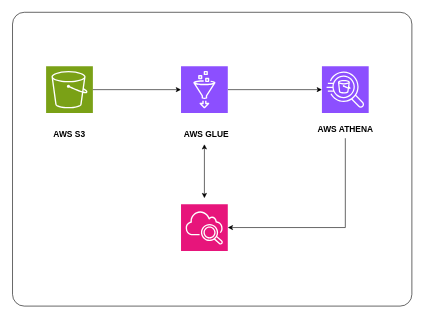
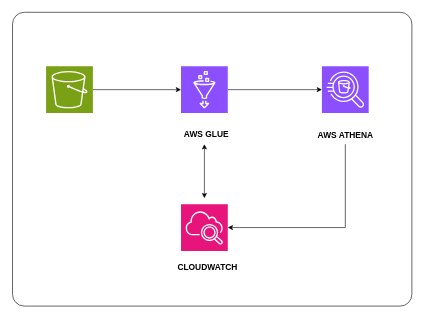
  <mxCell id="0" />
  <mxCell id="1" parent="0" />
  <mxCell id="2" value="" style="rounded=1;whiteSpace=wrap;html=1;arcSize=4;" vertex="1" parent="1"><mxGeometry x="20" y="20" width="666" height="490" as="geometry" /></mxCell>
  <mxCell id="3" value="" style="sketch=0;points=[[0,0,0],[0.25,0,0],[0.5,0,0],[0.75,0,0],[1,0,0],[0,1,0],[0.25,1,0],[0.5,1,0],[0.75,1,0],[1,1,0],[0,0.25,0],[0,0.5,0],[0,0.75,0],[1,0.25,0],[1,0.5,0],[1,0.75,0]];outlineConnect=0;fontColor=#232F3E;fillColor=#7AA116;strokeColor=#ffffff;dashed=0;verticalLabelPosition=bottom;verticalAlign=top;align=center;html=1;fontSize=12;fontStyle=0;aspect=fixed;shape=mxgraph.aws4.resourceIcon;resIcon=mxgraph.aws4.s3;" vertex="1" parent="1"><mxGeometry x="76" y="110" width="78" height="78" as="geometry" /></mxCell>
  <mxCell id="4" style="edgeStyle=orthogonalEdgeStyle;rounded=0;orthogonalLoop=1;jettySize=auto;html=1;" edge="1" parent="1" source="5" target="6"><mxGeometry relative="1" as="geometry" /></mxCell>
  <mxCell id="5" value="" style="sketch=0;points=[[0,0,0],[0.25,0,0],[0.5,0,0],[0.75,0,0],[1,0,0],[0,1,0],[0.25,1,0],[0.5,1,0],[0.75,1,0],[1,1,0],[0,0.25,0],[0,0.5,0],[0,0.75,0],[1,0.25,0],[1,0.5,0],[1,0.75,0]];outlineConnect=0;fontColor=#232F3E;fillColor=#8C4FFF;strokeColor=#ffffff;dashed=0;verticalLabelPosition=bottom;verticalAlign=top;align=center;html=1;fontSize=12;fontStyle=0;aspect=fixed;shape=mxgraph.aws4.resourceIcon;resIcon=mxgraph.aws4.glue;" vertex="1" parent="1"><mxGeometry x="301" y="110" width="78" height="78" as="geometry" /></mxCell>
  <mxCell id="6" value="" style="sketch=0;points=[[0,0,0],[0.25,0,0],[0.5,0,0],[0.75,0,0],[1,0,0],[0,1,0],[0.25,1,0],[0.5,1,0],[0.75,1,0],[1,1,0],[0,0.25,0],[0,0.5,0],[0,0.75,0],[1,0.25,0],[1,0.5,0],[1,0.75,0]];outlineConnect=0;fontColor=#232F3E;fillColor=#8C4FFF;strokeColor=#ffffff;dashed=0;verticalLabelPosition=bottom;verticalAlign=top;align=center;html=1;fontSize=12;fontStyle=0;aspect=fixed;shape=mxgraph.aws4.resourceIcon;resIcon=mxgraph.aws4.athena;" vertex="1" parent="1"><mxGeometry x="536" y="110" width="78" height="78" as="geometry" /></mxCell>
- <mxCell id="7" value="AWS S3" style="text;html=1;align=center;verticalAlign=middle;whiteSpace=wrap;rounded=0;fontStyle=1;fontSize=14;" vertex="1" parent="1"><mxGeometry x="85" y="208" width="60" height="30" as="geometry" /></mxCell>
  <mxCell id="8" value="AWS GLUE" style="text;html=1;align=center;verticalAlign=middle;whiteSpace=wrap;rounded=0;fontStyle=1;fontSize=14;" vertex="1" parent="1"><mxGeometry x="303" y="208" width="81" height="30" as="geometry" /></mxCell>
  <mxCell id="9" style="edgeStyle=orthogonalEdgeStyle;rounded=0;orthogonalLoop=1;jettySize=auto;html=1;" edge="1" parent="1" source="10" target="11"><mxGeometry relative="1" as="geometry"><Array as="points"><mxPoint x="575" y="379" /></Array></mxGeometry></mxCell>
- <mxCell id="10" value="AWS ATHENA" style="text;html=1;align=center;verticalAlign=middle;whiteSpace=wrap;rounded=0;fontStyle=1;fontSize=14;" vertex="1" parent="1"><mxGeometry x="523.5" y="200" width="103" height="30" as="geometry" /></mxCell>
+ <mxCell id="10" value="AWS ATHENA" style="text;html=1;align=center;verticalAlign=middle;whiteSpace=wrap;rounded=0;fontStyle=1;fontSize=14;" vertex="1" parent="1"><mxGeometry x="523.5" y="210" width="103" height="30" as="geometry" /></mxCell>
  <mxCell id="11" value="" style="sketch=0;points=[[0,0,0],[0.25,0,0],[0.5,0,0],[0.75,0,0],[1,0,0],[0,1,0],[0.25,1,0],[0.5,1,0],[0.75,1,0],[1,1,0],[0,0.25,0],[0,0.5,0],[0,0.75,0],[1,0.25,0],[1,0.5,0],[1,0.75,0]];points=[[0,0,0],[0.25,0,0],[0.5,0,0],[0.75,0,0],[1,0,0],[0,1,0],[0.25,1,0],[0.5,1,0],[0.75,1,0],[1,1,0],[0,0.25,0],[0,0.5,0],[0,0.75,0],[1,0.25,0],[1,0.5,0],[1,0.75,0]];outlineConnect=0;fontColor=#232F3E;fillColor=#E7157B;strokeColor=#ffffff;dashed=0;verticalLabelPosition=bottom;verticalAlign=top;align=center;html=1;fontSize=12;fontStyle=0;aspect=fixed;shape=mxgraph.aws4.resourceIcon;resIcon=mxgraph.aws4.cloudwatch_2;" vertex="1" parent="1"><mxGeometry x="301" y="340" width="78" height="78" as="geometry" /></mxCell>
+ <mxCell id="12" value="CLOUDWATCH" style="text;html=1;align=center;verticalAlign=middle;whiteSpace=wrap;rounded=0;fontStyle=1;fontSize=14;" vertex="1" parent="1"><mxGeometry x="293.5" y="430" width="103" height="30" as="geometry" /></mxCell>
  <mxCell id="13" style="edgeStyle=orthogonalEdgeStyle;rounded=0;orthogonalLoop=1;jettySize=auto;html=1;entryX=0;entryY=0.5;entryDx=0;entryDy=0;entryPerimeter=0;" edge="1" parent="1" source="3" target="5"><mxGeometry relative="1" as="geometry" /></mxCell>
  <mxCell id="14" value="" style="endArrow=classic;startArrow=classic;html=1;rounded=0;exitX=0.5;exitY=0;exitDx=0;exitDy=0;exitPerimeter=0;" edge="1" parent="1"><mxGeometry width="50" height="50" relative="1" as="geometry"><mxPoint x="340" y="330" as="sourcePoint" /><mxPoint x="340" y="240" as="targetPoint" /></mxGeometry></mxCell>
